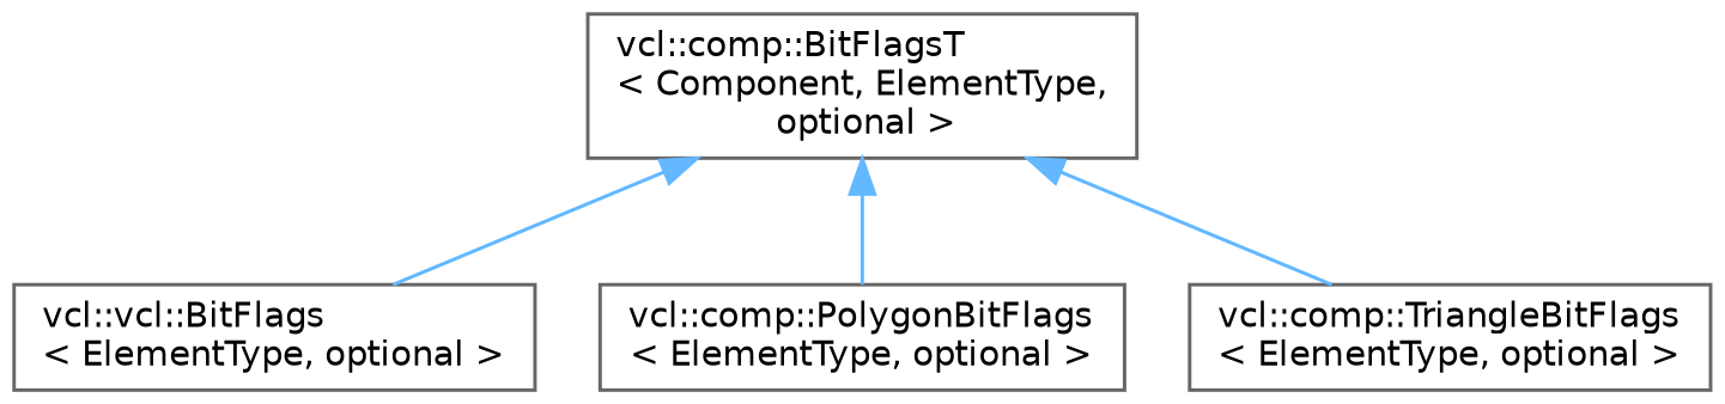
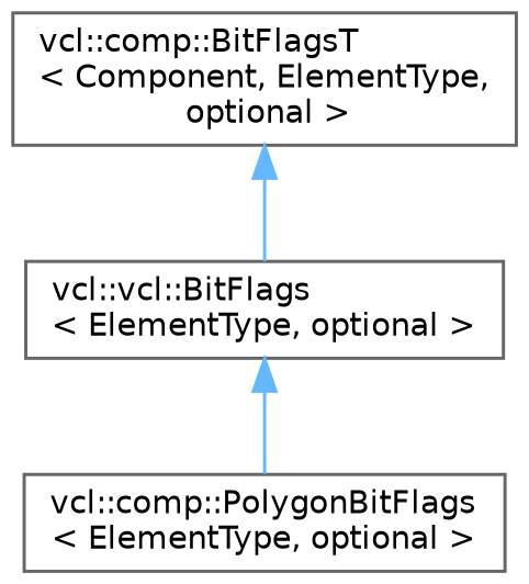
  digraph {
    rankdir=TB
    node [color=grey40 fillcolor=white fontname=Helvetica fontsize=10 shape=box style=filled]
    edge [color=steelblue1 dir=back fontname=Helvetica fontsize=10 labelfontname=Helvetica labelfontsize=10 style=solid]
    n1 [height=0.2 label="vcl::comp::BitFlagsT\l\< Component, ElementType,\l optional \>" width=0.4]
    n2 [height=0.2 label="vcl::vcl::BitFlags\l\< ElementType, optional \>" width=0.4]
    n3 [height=0.2 label="vcl::comp::PolygonBitFlags\l\< ElementType, optional \>" width=0.4]
-   n4 [height=0.2 label="vcl::comp::TriangleBitFlags\l\< ElementType, optional \>" width=0.4]
    n1 -> n2
-   n1 -> n3
-   n1 -> n4
+   n2 -> n3
  }
